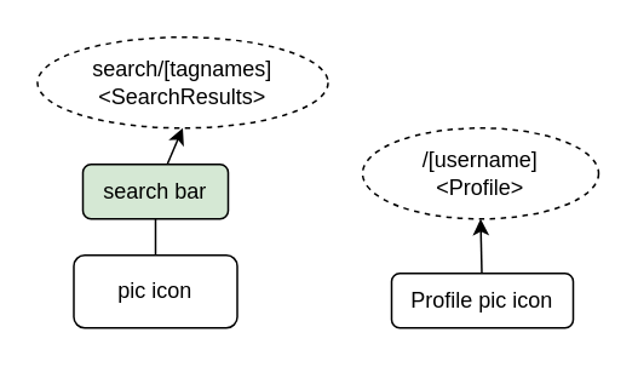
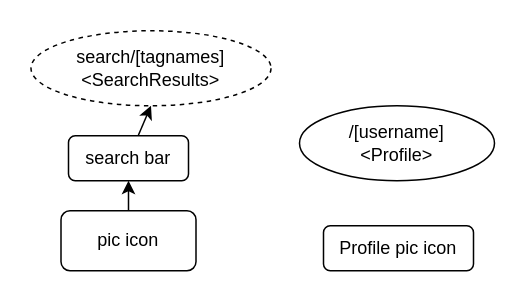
  <mxCell id="0" />
  <mxCell id="1" parent="0" />
- <mxCell id="2" style="edgeStyle=none;html=1;endArrow=none;" edge="1" parent="1" source="3" target="7"><mxGeometry relative="1" as="geometry"><mxPoint x="120" y="90" as="targetPoint" /></mxGeometry></mxCell>
+ <mxCell id="2" style="edgeStyle=none;html=1;" edge="1" parent="1" source="3" target="7"><mxGeometry relative="1" as="geometry"><mxPoint x="120" y="90" as="targetPoint" /></mxGeometry></mxCell>
  <mxCell id="3" value="pic icon" style="rounded=1;whiteSpace=wrap;html=1;" vertex="1" parent="1"><mxGeometry x="40" y="140" width="90" height="40" as="geometry" /></mxCell>
- <mxCell id="4" style="edgeStyle=none;html=1;entryX=0.5;entryY=1;entryDx=0;entryDy=0;" edge="1" parent="1" source="5" target="9"><mxGeometry relative="1" as="geometry"><mxPoint x="195" y="140" as="targetPoint" /></mxGeometry></mxCell>
  <mxCell id="5" value="Profile pic icon" style="rounded=1;whiteSpace=wrap;html=1;" vertex="1" parent="1"><mxGeometry x="215" y="150" width="100" height="30" as="geometry" /></mxCell>
  <mxCell id="6" style="edgeStyle=none;html=1;entryX=0.5;entryY=1;entryDx=0;entryDy=0;" edge="1" parent="1" source="7" target="8"><mxGeometry relative="1" as="geometry" /></mxCell>
- <mxCell id="7" value="search bar" style="rounded=1;whiteSpace=wrap;html=1;fillColor=#d5e8d4;" vertex="1" parent="1"><mxGeometry x="45" y="90" width="80" height="30" as="geometry" /></mxCell>
+ <mxCell id="7" value="search bar" style="rounded=1;whiteSpace=wrap;html=1;" vertex="1" parent="1"><mxGeometry x="45" y="90" width="80" height="30" as="geometry" /></mxCell>
  <mxCell id="8" value="search/[tagnames]&lt;br&gt;&amp;lt;SearchResults&amp;gt;" style="ellipse;whiteSpace=wrap;html=1;dashed=1;" vertex="1" parent="1"><mxGeometry x="20" y="20" width="160" height="50" as="geometry" /></mxCell>
- <mxCell id="9" value="/[username]&lt;br&gt;&amp;lt;Profile&amp;gt;" style="ellipse;whiteSpace=wrap;html=1;dashed=1;" vertex="1" parent="1"><mxGeometry x="199" y="70" width="130" height="50" as="geometry" /></mxCell>
+ <mxCell id="9" value="/[username]&lt;br&gt;&amp;lt;Profile&amp;gt;" style="ellipse;whiteSpace=wrap;html=1;dashed=0;" vertex="1" parent="1"><mxGeometry x="199" y="70" width="130" height="50" as="geometry" /></mxCell>
